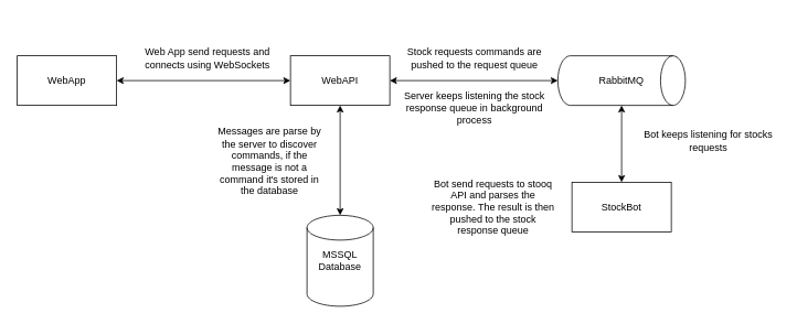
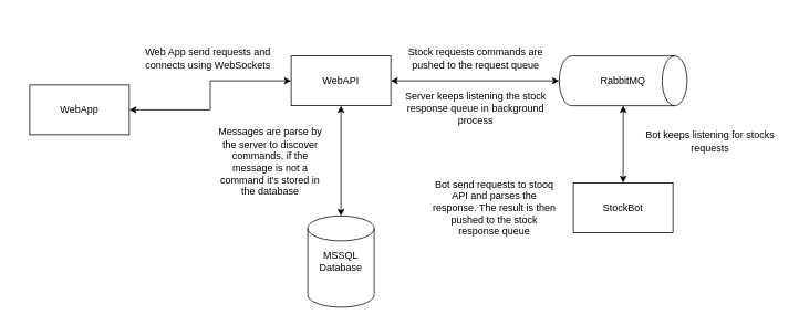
  <mxCell id="0" />
  <mxCell id="1" parent="0" />
  <mxCell id="2" value="" style="edgeStyle=orthogonalEdgeStyle;rounded=0;orthogonalLoop=1;jettySize=auto;html=1;startArrow=classic;startFill=1;" edge="1" parent="1" source="3" target="6"><mxGeometry relative="1" as="geometry" /></mxCell>
- <mxCell id="3" value="WebApp" style="rounded=0;whiteSpace=wrap;html=1;" vertex="1" parent="1"><mxGeometry x="20" y="67" width="120" height="60" as="geometry" /></mxCell>
+ <mxCell id="3" value="WebApp" style="rounded=0;whiteSpace=wrap;html=1;" vertex="1" parent="1"><mxGeometry x="35" y="102" width="120" height="60" as="geometry" /></mxCell>
  <mxCell id="4" value="" style="edgeStyle=orthogonalEdgeStyle;rounded=0;orthogonalLoop=1;jettySize=auto;html=1;startArrow=classic;startFill=1;" edge="1" parent="1" source="6" target="9"><mxGeometry relative="1" as="geometry" /></mxCell>
  <mxCell id="5" value="" style="edgeStyle=orthogonalEdgeStyle;rounded=0;orthogonalLoop=1;jettySize=auto;html=1;startArrow=classic;startFill=1;" edge="1" parent="1" source="6" target="10"><mxGeometry relative="1" as="geometry" /></mxCell>
  <mxCell id="6" value="WebAPI" style="rounded=0;whiteSpace=wrap;html=1;" vertex="1" parent="1"><mxGeometry x="350" y="67" width="120" height="60" as="geometry" /></mxCell>
  <mxCell id="7" value="" style="edgeStyle=orthogonalEdgeStyle;rounded=0;orthogonalLoop=1;jettySize=auto;html=1;startArrow=classic;startFill=1;" edge="1" parent="1" source="8" target="9"><mxGeometry relative="1" as="geometry" /></mxCell>
  <mxCell id="8" value="StockBot" style="rounded=0;whiteSpace=wrap;html=1;" vertex="1" parent="1"><mxGeometry x="690" y="220" width="120" height="60" as="geometry" /></mxCell>
  <mxCell id="9" value="RabbitMQ" style="shape=cylinder2;whiteSpace=wrap;html=1;boundedLbl=1;backgroundOutline=1;size=15;rotation=90;horizontal=0;" vertex="1" parent="1"><mxGeometry x="720" y="20" width="60" height="154" as="geometry" /></mxCell>
  <mxCell id="10" value="&lt;div&gt;MSSQL&lt;/div&gt;&lt;div&gt;Database&lt;br&gt;&lt;/div&gt;" style="shape=cylinder2;whiteSpace=wrap;html=1;boundedLbl=1;backgroundOutline=1;size=15;" vertex="1" parent="1"><mxGeometry x="370" y="260" width="80" height="110" as="geometry" /></mxCell>
  <mxCell id="11" value="Web App send requests and connects using WebSockets " style="text;html=1;strokeColor=none;fillColor=none;align=center;verticalAlign=middle;whiteSpace=wrap;rounded=0;" vertex="1" parent="1"><mxGeometry x="170" y="60" width="160" height="20" as="geometry" /></mxCell>
  <mxCell id="12" value="Messages are parse by the server to discover commands, if the message is not a command it's stored in the database" style="text;html=1;strokeColor=none;fillColor=none;align=center;verticalAlign=middle;whiteSpace=wrap;rounded=0;" vertex="1" parent="1"><mxGeometry x="255" y="180" width="140" height="30" as="geometry" /></mxCell>
  <mxCell id="13" value="Stock requests commands are pushed to the request queue" style="text;html=1;strokeColor=none;fillColor=none;align=center;verticalAlign=middle;whiteSpace=wrap;rounded=0;" vertex="1" parent="1"><mxGeometry x="480" y="60" width="185" height="20" as="geometry" /></mxCell>
  <mxCell id="14" value="Server keeps listening the stock response queue in background process" style="text;html=1;strokeColor=none;fillColor=none;align=center;verticalAlign=middle;whiteSpace=wrap;rounded=0;" vertex="1" parent="1"><mxGeometry x="480" y="120" width="185" height="20" as="geometry" /></mxCell>
  <mxCell id="15" value="Bot keeps listening for stocks requests" style="text;html=1;strokeColor=none;fillColor=none;align=center;verticalAlign=middle;whiteSpace=wrap;rounded=0;" vertex="1" parent="1"><mxGeometry x="770" y="160" width="170" height="20" as="geometry" /></mxCell>
  <mxCell id="16" value="Bot send requests to stooq API and parses the response. The result is then pushed to the stock response queue" style="text;html=1;strokeColor=none;fillColor=none;align=center;verticalAlign=middle;whiteSpace=wrap;rounded=0;" vertex="1" parent="1"><mxGeometry x="520" y="240" width="150" height="20" as="geometry" /></mxCell>
